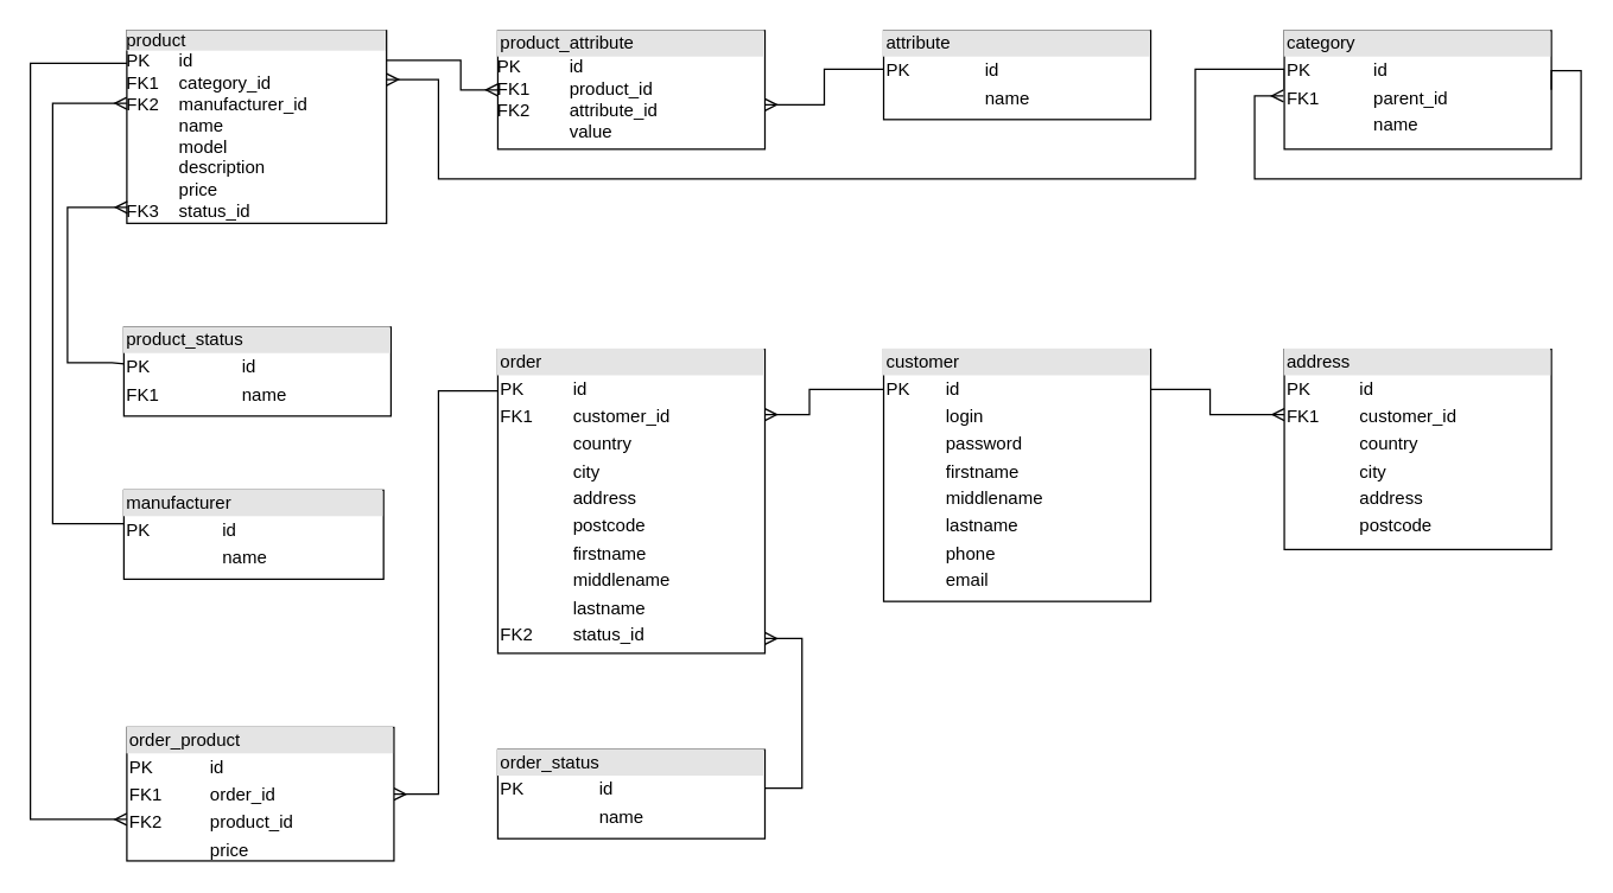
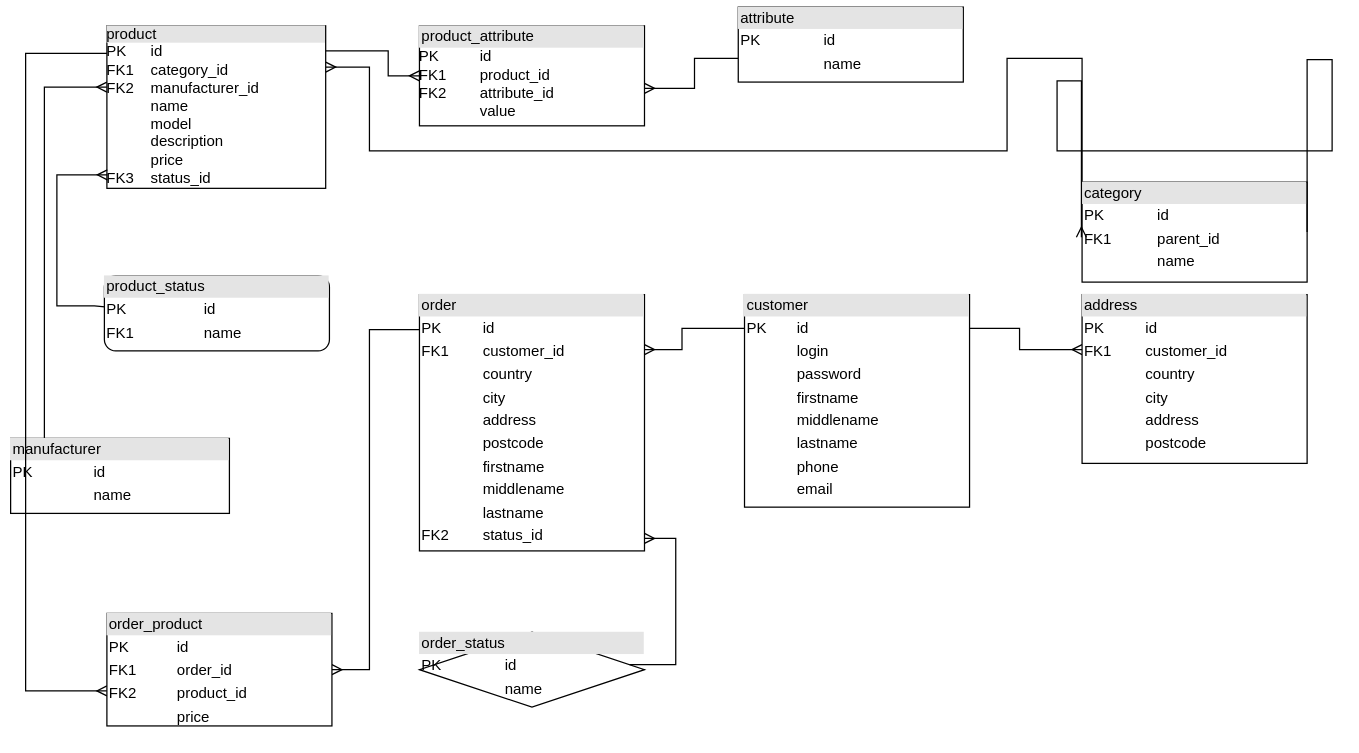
  <mxCell id="0" style=";html=1;" />
  <mxCell id="1" style=";html=1;" parent="0" />
  <mxCell id="2" value="" style="edgeStyle=orthogonalEdgeStyle;rounded=0;html=1;startArrow=ERmany;startFill=0;endArrow=none;endFill=0;jettySize=auto;orthogonalLoop=1;fontSize=12;fontColor=#000000;" parent="1" source="3" target="9" edge="1"><mxGeometry relative="1" as="geometry"><Array as="points"><mxPoint x="555" y="70" /><mxPoint x="555" y="46" /></Array></mxGeometry></mxCell>
  <mxCell id="3" value="&lt;div style=&quot;text-align: left ; box-sizing: border-box ; width: 100% ; padding: 2px ; background: rgb(228 , 228 , 228)&quot;&gt;product_attribute&lt;/div&gt;&lt;table style=&quot;width: 100% ; font-size: 1em&quot; cellpadding=&quot;0&quot; cellspacing=&quot;0&quot;&gt;&lt;tbody&gt;&lt;tr&gt;&lt;td&gt;PK&lt;/td&gt;&lt;td&gt;id&lt;/td&gt;&lt;/tr&gt;&lt;tr&gt;&lt;td&gt;FK1&lt;/td&gt;&lt;td&gt;product_id&lt;/td&gt;&lt;/tr&gt;&lt;tr&gt;&lt;td&gt;FK2&lt;/td&gt;&lt;td&gt;attribute_id&lt;/td&gt;&lt;/tr&gt;&lt;tr&gt;&lt;td&gt;&lt;br&gt;&lt;/td&gt;&lt;td&gt;value&lt;/td&gt;&lt;/tr&gt;&lt;/tbody&gt;&lt;/table&gt;" style="verticalAlign=top;align=left;overflow=fill;rounded=0;shadow=0;glass=0;strokeWidth=1;fontSize=12;fillColor=#ffffff;strokeColor=#000000;labelBackgroundColor=none;fontColor=#000000;labelBorderColor=none;spacing=0;html=1;" parent="1" vertex="1"><mxGeometry x="335" y="20" width="180" height="80" as="geometry" /></mxCell>
  <mxCell id="4" value="&lt;span style=&quot;color: rgb(0, 0, 0); font-family: Helvetica; font-size: 12px; font-style: normal; font-variant: normal; font-weight: normal; letter-spacing: normal; line-height: 14.4px; orphans: auto; text-align: left; text-indent: 0px; text-transform: none; white-space: nowrap; widows: 1; word-spacing: 0px; -webkit-text-stroke-width: 0px; display: inline !important; float: none; background-color: rgb(228, 228, 228);&quot;&gt;description&lt;/span&gt;" style="text;html=1;fontSize=12;fontColor=#000000;" parent="1" vertex="1"><mxGeometry x="170" y="120" width="80" height="30" as="geometry" /></mxCell>
  <mxCell id="5" style="edgeStyle=orthogonalEdgeStyle;rounded=0;html=1;entryX=0;entryY=0.5;startArrow=none;startFill=0;endArrow=ERmany;endFill=0;jettySize=auto;orthogonalLoop=1;fontSize=12;fontColor=#000000;" parent="1" source="8" target="3" edge="1"><mxGeometry relative="1" as="geometry"><Array as="points"><mxPoint x="310" y="40" /><mxPoint x="310" y="60" /></Array></mxGeometry></mxCell>
  <mxCell id="6" style="edgeStyle=orthogonalEdgeStyle;rounded=0;html=1;entryX=0;entryY=0.5;startArrow=ERmany;startFill=0;endArrow=none;endFill=0;jettySize=auto;orthogonalLoop=1;fontSize=12;fontColor=#000000;exitX=1;exitY=0.254;exitPerimeter=0;" parent="1" source="8" target="11" edge="1"><mxGeometry relative="1" as="geometry"><mxPoint x="275" y="85" as="sourcePoint" /><Array as="points"><mxPoint x="295" y="53" /><mxPoint x="295" y="120" /><mxPoint x="805" y="120" /><mxPoint x="805" y="46" /><mxPoint x="865" y="46" /></Array></mxGeometry></mxCell>
  <mxCell id="7" style="edgeStyle=orthogonalEdgeStyle;rounded=0;html=1;entryX=0;entryY=0.375;entryPerimeter=0;startArrow=ERmany;startFill=0;endArrow=none;endFill=0;jettySize=auto;orthogonalLoop=1;fontSize=12;fontColor=#000000;" parent="1" source="8" target="10" edge="1"><mxGeometry relative="1" as="geometry"><Array as="points"><mxPoint x="35" y="69" /><mxPoint x="35" y="353" /></Array></mxGeometry></mxCell>
  <mxCell id="8" value="&lt;div style=&quot;text-align: left ; box-sizing: border-box ; width: 100% ; padding: 0px ; background: rgb(228 , 228 , 228)&quot;&gt;product&lt;/div&gt;&lt;table style=&quot;width: 100% ; font-size: 1em&quot; cellpadding=&quot;0&quot; cellspacing=&quot;0&quot;&gt;&lt;tbody&gt;&lt;tr&gt;&lt;td&gt;PK&lt;/td&gt;&lt;td&gt;id&lt;/td&gt;&lt;/tr&gt;&lt;tr&gt;&lt;td&gt;FK1&lt;/td&gt;&lt;td&gt;category_id&lt;/td&gt;&lt;/tr&gt;&lt;tr&gt;&lt;td&gt;FK2&lt;/td&gt;&lt;td&gt;manufacturer_id&lt;/td&gt;&lt;/tr&gt;&lt;tr&gt;&lt;td&gt;&lt;br&gt;&lt;/td&gt;&lt;td&gt;name&lt;/td&gt;&lt;/tr&gt;&lt;tr&gt;&lt;td&gt;&lt;br&gt;&lt;/td&gt;&lt;td&gt;model&lt;/td&gt;&lt;/tr&gt;&lt;tr&gt;&lt;td&gt;&lt;br&gt;&lt;/td&gt;&lt;td&gt;description&lt;/td&gt;&lt;/tr&gt;&lt;tr&gt;&lt;td&gt;&lt;br&gt;&lt;/td&gt;&lt;td&gt;price&lt;/td&gt;&lt;/tr&gt;&lt;tr&gt;&lt;td&gt;FK3&lt;/td&gt;&lt;td&gt;status_id&lt;/td&gt;&lt;/tr&gt;&lt;/tbody&gt;&lt;/table&gt;" style="verticalAlign=top;align=left;overflow=fill;rounded=0;shadow=0;glass=0;strokeWidth=1;fontSize=12;fillColor=#ffffff;strokeColor=#000000;labelBackgroundColor=none;fontColor=#000000;labelBorderColor=none;spacing=0;html=1;" parent="1" vertex="1"><mxGeometry x="85" y="20" width="175" height="130" as="geometry" /></mxCell>
- <mxCell id="9" value="&lt;div style=&quot;box-sizing: border-box ; width: 100% ; background: #e4e4e4 ; padding: 2px&quot;&gt;attribute&lt;/div&gt;&lt;table style=&quot;width: 100% ; font-size: 1em&quot; cellpadding=&quot;2&quot; cellspacing=&quot;0&quot;&gt;&lt;tbody&gt;&lt;tr&gt;&lt;td&gt;PK&lt;/td&gt;&lt;td&gt;id&lt;/td&gt;&lt;/tr&gt;&lt;tr&gt;&lt;td&gt;&lt;br&gt;&lt;/td&gt;&lt;td&gt;name&lt;/td&gt;&lt;/tr&gt;&lt;/tbody&gt;&lt;/table&gt;" style="verticalAlign=top;align=left;overflow=fill;html=1;rounded=0;shadow=0;glass=0;strokeWidth=1;fillColor=#ffffff;gradientColor=none;fontSize=12;fontColor=#000000;" parent="1" vertex="1"><mxGeometry x="595" y="20" width="180" height="60" as="geometry" /></mxCell>
- <mxCell id="10" value="&lt;div style=&quot;box-sizing: border-box ; width: 100% ; background: #e4e4e4 ; padding: 2px&quot;&gt;manufacturer&lt;/div&gt;&lt;table style=&quot;width: 100% ; font-size: 1em&quot; cellpadding=&quot;2&quot; cellspacing=&quot;0&quot;&gt;&lt;tbody&gt;&lt;tr&gt;&lt;td&gt;PK&lt;/td&gt;&lt;td&gt;id&lt;/td&gt;&lt;/tr&gt;&lt;tr&gt;&lt;td&gt;&lt;br&gt;&lt;/td&gt;&lt;td&gt;name&lt;/td&gt;&lt;/tr&gt;&lt;/tbody&gt;&lt;/table&gt;" style="verticalAlign=top;align=left;overflow=fill;html=1;rounded=0;shadow=0;glass=0;strokeWidth=1;fillColor=#ffffff;gradientColor=none;fontSize=12;fontColor=#000000;" parent="1" vertex="1"><mxGeometry x="83" y="330" width="175" height="60" as="geometry" /></mxCell>
- <mxCell id="11" value="&lt;div style=&quot;box-sizing: border-box ; width: 100% ; background: #e4e4e4 ; padding: 2px&quot;&gt;category&lt;/div&gt;&lt;table style=&quot;width: 100% ; font-size: 1em&quot; cellpadding=&quot;2&quot; cellspacing=&quot;0&quot;&gt;&lt;tbody&gt;&lt;tr&gt;&lt;td&gt;PK&lt;/td&gt;&lt;td&gt;id&lt;/td&gt;&lt;/tr&gt;&lt;tr&gt;&lt;td&gt;FK1&lt;/td&gt;&lt;td&gt;parent_id&lt;/td&gt;&lt;/tr&gt;&lt;tr&gt;&lt;td&gt;&lt;/td&gt;&lt;td&gt;name&lt;/td&gt;&lt;/tr&gt;&lt;/tbody&gt;&lt;/table&gt;" style="verticalAlign=top;align=left;overflow=fill;html=1;rounded=0;shadow=0;glass=0;strokeWidth=1;fillColor=#ffffff;gradientColor=none;fontSize=12;fontColor=#000000;" parent="1" vertex="1"><mxGeometry x="865" y="20" width="180" height="80" as="geometry" /></mxCell>
- <mxCell id="12" value="&lt;div style=&quot;box-sizing: border-box ; width: 100% ; background: #e4e4e4 ; padding: 2px&quot;&gt;order_status&lt;/div&gt;&lt;table style=&quot;width: 100% ; font-size: 1em&quot; cellpadding=&quot;2&quot; cellspacing=&quot;0&quot;&gt;&lt;tbody&gt;&lt;tr&gt;&lt;td&gt;PK&lt;/td&gt;&lt;td&gt;id&lt;/td&gt;&lt;/tr&gt;&lt;tr&gt;&lt;td&gt;&lt;br&gt;&lt;/td&gt;&lt;td&gt;name&lt;/td&gt;&lt;/tr&gt;&lt;/tbody&gt;&lt;/table&gt;" style="verticalAlign=top;align=left;overflow=fill;html=1;rounded=0;shadow=0;glass=0;strokeWidth=1;fillColor=#ffffff;gradientColor=none;fontSize=12;fontColor=#000000;" parent="1" vertex="1"><mxGeometry x="335" y="505" width="180" height="60" as="geometry" /></mxCell>
+ <mxCell id="9" value="&lt;div style=&quot;box-sizing: border-box ; width: 100% ; background: #e4e4e4 ; padding: 2px&quot;&gt;attribute&lt;/div&gt;&lt;table style=&quot;width: 100% ; font-size: 1em&quot; cellpadding=&quot;2&quot; cellspacing=&quot;0&quot;&gt;&lt;tbody&gt;&lt;tr&gt;&lt;td&gt;PK&lt;/td&gt;&lt;td&gt;id&lt;/td&gt;&lt;/tr&gt;&lt;tr&gt;&lt;td&gt;&lt;br&gt;&lt;/td&gt;&lt;td&gt;name&lt;/td&gt;&lt;/tr&gt;&lt;/tbody&gt;&lt;/table&gt;" style="verticalAlign=top;align=left;overflow=fill;html=1;rounded=0;shadow=0;glass=0;strokeWidth=1;fillColor=#ffffff;gradientColor=none;fontSize=12;fontColor=#000000;" parent="1" vertex="1"><mxGeometry x="590" y="5" width="180" height="60" as="geometry" /></mxCell>
+ <mxCell id="10" value="&lt;div style=&quot;box-sizing: border-box ; width: 100% ; background: #e4e4e4 ; padding: 2px&quot;&gt;manufacturer&lt;/div&gt;&lt;table style=&quot;width: 100% ; font-size: 1em&quot; cellpadding=&quot;2&quot; cellspacing=&quot;0&quot;&gt;&lt;tbody&gt;&lt;tr&gt;&lt;td&gt;PK&lt;/td&gt;&lt;td&gt;id&lt;/td&gt;&lt;/tr&gt;&lt;tr&gt;&lt;td&gt;&lt;br&gt;&lt;/td&gt;&lt;td&gt;name&lt;/td&gt;&lt;/tr&gt;&lt;/tbody&gt;&lt;/table&gt;" style="verticalAlign=top;align=left;overflow=fill;html=1;rounded=0;shadow=0;glass=0;strokeWidth=1;fillColor=#ffffff;gradientColor=none;fontSize=12;fontColor=#000000;" parent="1" vertex="1"><mxGeometry x="8" y="350" width="175" height="60" as="geometry" /></mxCell>
+ <mxCell id="11" value="&lt;div style=&quot;box-sizing: border-box ; width: 100% ; background: #e4e4e4 ; padding: 2px&quot;&gt;category&lt;/div&gt;&lt;table style=&quot;width: 100% ; font-size: 1em&quot; cellpadding=&quot;2&quot; cellspacing=&quot;0&quot;&gt;&lt;tbody&gt;&lt;tr&gt;&lt;td&gt;PK&lt;/td&gt;&lt;td&gt;id&lt;/td&gt;&lt;/tr&gt;&lt;tr&gt;&lt;td&gt;FK1&lt;/td&gt;&lt;td&gt;parent_id&lt;/td&gt;&lt;/tr&gt;&lt;tr&gt;&lt;td&gt;&lt;/td&gt;&lt;td&gt;name&lt;/td&gt;&lt;/tr&gt;&lt;/tbody&gt;&lt;/table&gt;" style="verticalAlign=top;align=left;overflow=fill;html=1;rounded=0;shadow=0;glass=0;strokeWidth=1;fillColor=#ffffff;gradientColor=none;fontSize=12;fontColor=#000000;" parent="1" vertex="1"><mxGeometry x="865" y="145" width="180" height="80" as="geometry" /></mxCell>
+ <mxCell id="12" value="&lt;div style=&quot;box-sizing: border-box ; width: 100% ; background: #e4e4e4 ; padding: 2px&quot;&gt;order_status&lt;/div&gt;&lt;table style=&quot;width: 100% ; font-size: 1em&quot; cellpadding=&quot;2&quot; cellspacing=&quot;0&quot;&gt;&lt;tbody&gt;&lt;tr&gt;&lt;td&gt;PK&lt;/td&gt;&lt;td&gt;id&lt;/td&gt;&lt;/tr&gt;&lt;tr&gt;&lt;td&gt;&lt;br&gt;&lt;/td&gt;&lt;td&gt;name&lt;/td&gt;&lt;/tr&gt;&lt;/tbody&gt;&lt;/table&gt;" style="rhombus;verticalAlign=top;align=left;overflow=fill;html=1;shadow=0;glass=0;strokeWidth=1;fillColor=#ffffff;gradientColor=none;fontSize=12;fontColor=#000000;" parent="1" vertex="1"><mxGeometry x="335" y="505" width="180" height="60" as="geometry" /></mxCell>
  <mxCell id="13" style="edgeStyle=orthogonalEdgeStyle;rounded=0;html=1;startArrow=ERmany;startFill=0;endArrow=none;endFill=0;jettySize=auto;orthogonalLoop=1;fontSize=12;fontColor=#000000;" parent="1" source="15" target="18" edge="1"><mxGeometry relative="1" as="geometry"><Array as="points"><mxPoint x="295" y="535" /><mxPoint x="295" y="263" /></Array></mxGeometry></mxCell>
  <mxCell id="14" style="edgeStyle=orthogonalEdgeStyle;rounded=0;html=1;startArrow=ERmany;startFill=0;endArrow=none;endFill=0;jettySize=auto;orthogonalLoop=1;fontSize=12;fontColor=#000000;" parent="1" source="15" target="8" edge="1"><mxGeometry relative="1" as="geometry"><Array as="points"><mxPoint x="20" y="552" /><mxPoint x="20" y="42" /></Array></mxGeometry></mxCell>
  <mxCell id="15" value="&lt;div style=&quot;box-sizing: border-box ; width: 100% ; background: #e4e4e4 ; padding: 2px&quot;&gt;order_product&lt;/div&gt;&lt;table style=&quot;width: 100% ; font-size: 1em&quot; cellpadding=&quot;2&quot; cellspacing=&quot;0&quot;&gt;&lt;tbody&gt;&lt;tr&gt;&lt;td&gt;PK&lt;/td&gt;&lt;td&gt;id&lt;/td&gt;&lt;/tr&gt;&lt;tr&gt;&lt;td&gt;FK1&lt;/td&gt;&lt;td&gt;order_id&lt;/td&gt;&lt;/tr&gt;&lt;tr&gt;&lt;td&gt;FK2&lt;/td&gt;&lt;td&gt;product_id&lt;/td&gt;&lt;/tr&gt;&lt;tr&gt;&lt;td&gt;&lt;br&gt;&lt;/td&gt;&lt;td&gt;price&lt;/td&gt;&lt;/tr&gt;&lt;/tbody&gt;&lt;/table&gt;" style="verticalAlign=top;align=left;overflow=fill;html=1;rounded=0;shadow=0;glass=0;strokeWidth=1;fillColor=#ffffff;gradientColor=none;fontSize=12;fontColor=#000000;" parent="1" vertex="1"><mxGeometry x="85" y="490" width="180" height="90" as="geometry" /></mxCell>
  <mxCell id="16" style="edgeStyle=orthogonalEdgeStyle;rounded=0;html=1;startArrow=ERmany;startFill=0;endArrow=none;endFill=0;jettySize=auto;orthogonalLoop=1;fontSize=12;fontColor=#000000;" parent="1" source="18" target="21" edge="1"><mxGeometry relative="1" as="geometry"><Array as="points"><mxPoint x="545" y="279" /><mxPoint x="545" y="262" /></Array></mxGeometry></mxCell>
  <mxCell id="17" style="edgeStyle=orthogonalEdgeStyle;rounded=0;html=1;startArrow=ERmany;startFill=0;endArrow=none;endFill=0;jettySize=auto;orthogonalLoop=1;fontSize=12;fontColor=#000000;" parent="1" source="18" target="12" edge="1"><mxGeometry relative="1" as="geometry"><Array as="points"><mxPoint x="540" y="430" /><mxPoint x="540" y="531" /></Array></mxGeometry></mxCell>
  <mxCell id="18" value="&lt;div style=&quot;box-sizing: border-box ; width: 100% ; background: #e4e4e4 ; padding: 2px&quot;&gt;order&lt;/div&gt;&lt;table style=&quot;width: 100% ; font-size: 1em&quot; cellpadding=&quot;2&quot; cellspacing=&quot;0&quot;&gt;&lt;tbody&gt;&lt;tr&gt;&lt;td&gt;PK&lt;/td&gt;&lt;td&gt;id&lt;/td&gt;&lt;/tr&gt;&lt;tr&gt;&lt;td&gt;FK1&lt;/td&gt;&lt;td&gt;customer_id&lt;/td&gt;&lt;/tr&gt;&lt;tr&gt;&lt;td&gt;&lt;/td&gt;&lt;td&gt;country&lt;/td&gt;&lt;/tr&gt;&lt;tr&gt;&lt;td&gt;&lt;br&gt;&lt;/td&gt;&lt;td&gt;city&lt;/td&gt;&lt;/tr&gt;&lt;tr&gt;&lt;td&gt;&lt;br&gt;&lt;/td&gt;&lt;td&gt;address&lt;/td&gt;&lt;/tr&gt;&lt;tr&gt;&lt;td&gt;&lt;br&gt;&lt;/td&gt;&lt;td&gt;postcode&lt;/td&gt;&lt;/tr&gt;&lt;tr&gt;&lt;td&gt;&lt;br&gt;&lt;/td&gt;&lt;td&gt;firstname&lt;/td&gt;&lt;/tr&gt;&lt;tr&gt;&lt;td&gt;&lt;br&gt;&lt;/td&gt;&lt;td&gt;middlename&lt;/td&gt;&lt;/tr&gt;&lt;tr&gt;&lt;td&gt;&lt;br&gt;&lt;/td&gt;&lt;td&gt;lastname&lt;/td&gt;&lt;/tr&gt;&lt;tr&gt;&lt;td&gt;FK2&lt;/td&gt;&lt;td&gt;status_id&lt;/td&gt;&lt;/tr&gt;&lt;/tbody&gt;&lt;/table&gt;" style="verticalAlign=top;align=left;overflow=fill;html=1;rounded=0;shadow=0;glass=0;strokeWidth=1;fillColor=#ffffff;gradientColor=none;fontSize=12;fontColor=#000000;" parent="1" vertex="1"><mxGeometry x="335" y="235" width="180" height="205" as="geometry" /></mxCell>
  <mxCell id="19" style="edgeStyle=orthogonalEdgeStyle;rounded=0;html=1;startArrow=ERmany;startFill=0;endArrow=none;endFill=0;jettySize=auto;orthogonalLoop=1;fontSize=12;fontColor=#000000;" parent="1" source="20" target="21" edge="1"><mxGeometry relative="1" as="geometry"><Array as="points"><mxPoint x="815" y="279" /><mxPoint x="815" y="262" /></Array></mxGeometry></mxCell>
  <mxCell id="20" value="&lt;div style=&quot;box-sizing: border-box ; width: 100% ; background: #e4e4e4 ; padding: 2px&quot;&gt;address&lt;/div&gt;&lt;table style=&quot;width: 100% ; font-size: 1em&quot; cellpadding=&quot;2&quot; cellspacing=&quot;0&quot;&gt;&lt;tbody&gt;&lt;tr&gt;&lt;td&gt;PK&lt;/td&gt;&lt;td&gt;id&lt;/td&gt;&lt;/tr&gt;&lt;tr&gt;&lt;td&gt;FK1&lt;/td&gt;&lt;td&gt;customer_id&lt;/td&gt;&lt;/tr&gt;&lt;tr&gt;&lt;td&gt;&lt;/td&gt;&lt;td&gt;country&lt;/td&gt;&lt;/tr&gt;&lt;tr&gt;&lt;td&gt;&lt;br&gt;&lt;/td&gt;&lt;td&gt;city&lt;/td&gt;&lt;/tr&gt;&lt;tr&gt;&lt;td&gt;&lt;br&gt;&lt;/td&gt;&lt;td&gt;address&lt;/td&gt;&lt;/tr&gt;&lt;tr&gt;&lt;td&gt;&lt;br&gt;&lt;/td&gt;&lt;td&gt;postcode&lt;/td&gt;&lt;/tr&gt;&lt;/tbody&gt;&lt;/table&gt;" style="verticalAlign=top;align=left;overflow=fill;html=1;rounded=0;shadow=0;glass=0;strokeWidth=1;fillColor=#ffffff;gradientColor=none;fontSize=12;fontColor=#000000;" parent="1" vertex="1"><mxGeometry x="865" y="235" width="180" height="135" as="geometry" /></mxCell>
  <mxCell id="21" value="&lt;div style=&quot;box-sizing: border-box ; width: 100% ; background: #e4e4e4 ; padding: 2px&quot;&gt;customer&lt;/div&gt;&lt;table style=&quot;width: 100% ; font-size: 1em&quot; cellpadding=&quot;2&quot; cellspacing=&quot;0&quot;&gt;&lt;tbody&gt;&lt;tr&gt;&lt;td&gt;PK&lt;/td&gt;&lt;td&gt;id&lt;/td&gt;&lt;/tr&gt;&lt;tr&gt;&lt;td&gt;&lt;br&gt;&lt;/td&gt;&lt;td&gt;login&lt;/td&gt;&lt;/tr&gt;&lt;tr&gt;&lt;td&gt;&lt;/td&gt;&lt;td&gt;password&lt;/td&gt;&lt;/tr&gt;&lt;tr&gt;&lt;td&gt;&lt;br&gt;&lt;/td&gt;&lt;td&gt;firstname&lt;/td&gt;&lt;/tr&gt;&lt;tr&gt;&lt;td&gt;&lt;br&gt;&lt;/td&gt;&lt;td&gt;middlename&lt;/td&gt;&lt;/tr&gt;&lt;tr&gt;&lt;td&gt;&lt;br&gt;&lt;/td&gt;&lt;td&gt;lastname&lt;/td&gt;&lt;/tr&gt;&lt;tr&gt;&lt;td&gt;&lt;br&gt;&lt;/td&gt;&lt;td&gt;phone&lt;/td&gt;&lt;/tr&gt;&lt;tr&gt;&lt;td&gt;&lt;br&gt;&lt;/td&gt;&lt;td&gt;email&lt;/td&gt;&lt;/tr&gt;&lt;/tbody&gt;&lt;/table&gt;" style="verticalAlign=top;align=left;overflow=fill;html=1;rounded=0;shadow=0;glass=0;strokeWidth=1;fillColor=#ffffff;gradientColor=none;fontSize=12;fontColor=#000000;" parent="1" vertex="1"><mxGeometry x="595" y="235" width="180" height="170" as="geometry" /></mxCell>
  <mxCell id="22" style="edgeStyle=orthogonalEdgeStyle;rounded=0;html=1;entryX=1;entryY=0.5;startArrow=ERmany;startFill=0;endArrow=none;endFill=0;jettySize=auto;orthogonalLoop=1;fontSize=12;fontColor=#000000;exitX=-0.003;exitY=0.551;exitPerimeter=0;" parent="1" source="11" target="11" edge="1"><mxGeometry relative="1" as="geometry"><mxPoint x="845" y="60" as="sourcePoint" /><Array as="points"><mxPoint x="845" y="64" /><mxPoint x="845" y="120" /><mxPoint x="1065" y="120" /><mxPoint x="1065" y="47" /><mxPoint x="1045" y="47" /></Array></mxGeometry></mxCell>
- <mxCell id="23" value="&lt;div style=&quot;box-sizing: border-box ; width: 100% ; background: #e4e4e4 ; padding: 2px&quot;&gt;product_status&lt;/div&gt;&lt;table style=&quot;width: 100% ; font-size: 1em&quot; cellpadding=&quot;2&quot; cellspacing=&quot;0&quot;&gt;&lt;tbody&gt;&lt;tr&gt;&lt;td&gt;PK&lt;/td&gt;&lt;td&gt;id&lt;/td&gt;&lt;/tr&gt;&lt;tr&gt;&lt;td&gt;FK1&lt;/td&gt;&lt;td&gt;name&lt;/td&gt;&lt;/tr&gt;&lt;/tbody&gt;&lt;/table&gt;" style="verticalAlign=top;align=left;overflow=fill;html=1;rounded=0;shadow=0;glass=0;strokeWidth=1;fillColor=#ffffff;gradientColor=none;fontSize=12;fontColor=#000000;" vertex="1" parent="1"><mxGeometry x="83" y="220" width="180" height="60" as="geometry" /></mxCell>
+ <mxCell id="23" value="&lt;div style=&quot;box-sizing: border-box ; width: 100% ; background: #e4e4e4 ; padding: 2px&quot;&gt;product_status&lt;/div&gt;&lt;table style=&quot;width: 100% ; font-size: 1em&quot; cellpadding=&quot;2&quot; cellspacing=&quot;0&quot;&gt;&lt;tbody&gt;&lt;tr&gt;&lt;td&gt;PK&lt;/td&gt;&lt;td&gt;id&lt;/td&gt;&lt;/tr&gt;&lt;tr&gt;&lt;td&gt;FK1&lt;/td&gt;&lt;td&gt;name&lt;/td&gt;&lt;/tr&gt;&lt;/tbody&gt;&lt;/table&gt;" style="verticalAlign=top;align=left;overflow=fill;html=1;shadow=0;glass=0;strokeWidth=1;fillColor=#ffffff;gradientColor=none;fontSize=12;fontColor=#000000;rounded=1;" vertex="1" parent="1"><mxGeometry x="83" y="220" width="180" height="60" as="geometry" /></mxCell>
  <mxCell id="24" style="edgeStyle=orthogonalEdgeStyle;rounded=0;html=1;entryX=0.002;entryY=0.412;entryPerimeter=0;startArrow=ERmany;startFill=0;endArrow=none;endFill=0;jettySize=auto;orthogonalLoop=1;fontSize=12;fontColor=#000000;exitX=0.002;exitY=0.917;exitPerimeter=0;" edge="1" parent="1" source="8" target="23"><mxGeometry x="-329.8" y="-61" as="geometry"><Array as="points"><mxPoint x="45" y="139" /><mxPoint x="45" y="244" /><mxPoint x="75" y="244" /></Array><mxPoint x="95" y="79" as="sourcePoint" /><mxPoint x="93.2" y="362.6" as="targetPoint" /></mxGeometry></mxCell>
